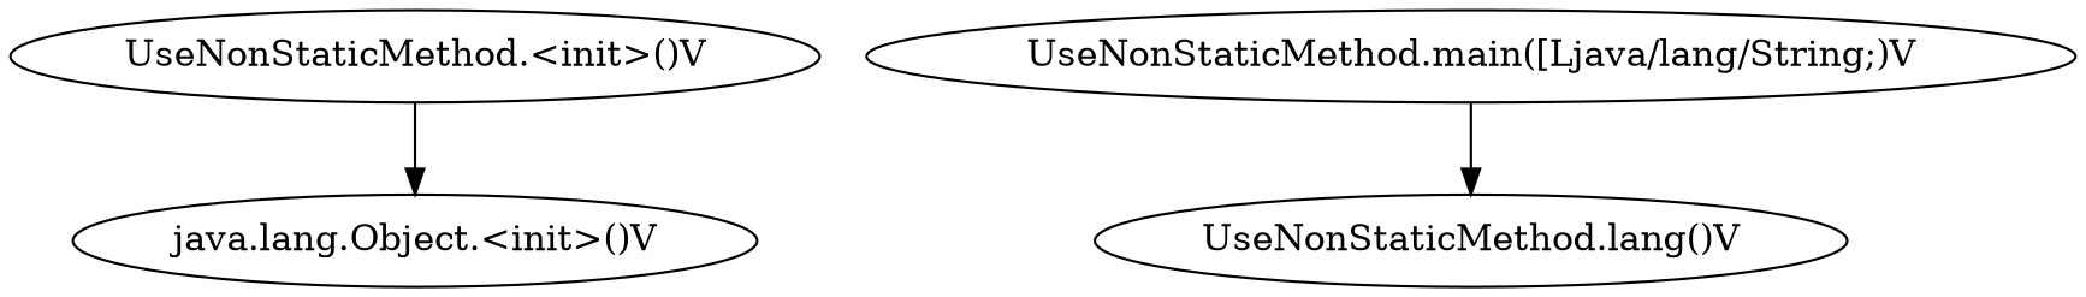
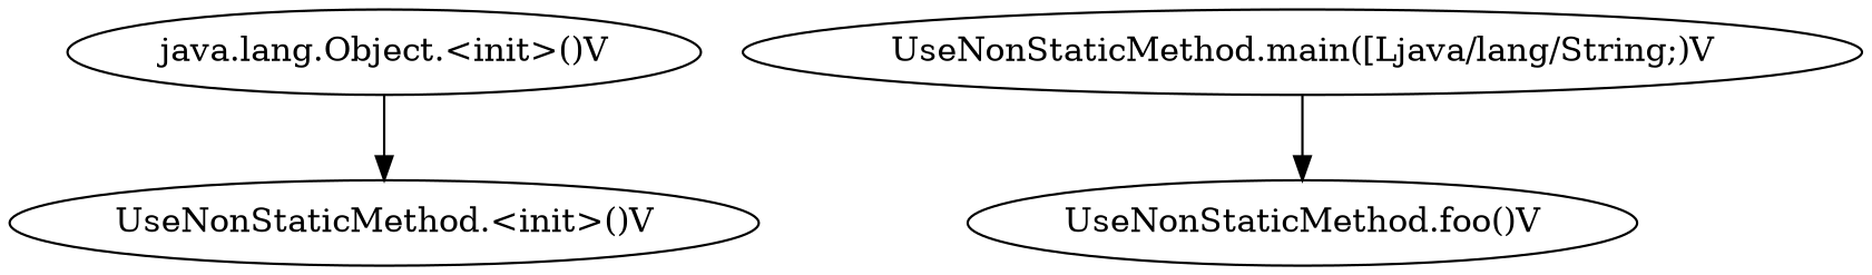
  digraph {
    rankdir=TB
    n1 [label="UseNonStaticMethod.<init>()V"]
    n2 [label="java.lang.Object.<init>()V"]
    n3 [label="UseNonStaticMethod.main([Ljava/lang/String;)V"]
-   n4 [label="UseNonStaticMethod.lang()V"]
-   n1 -> n2
+   n4 [label="UseNonStaticMethod.foo()V"]
+   n2 -> n1
    n3 -> n4
  }
